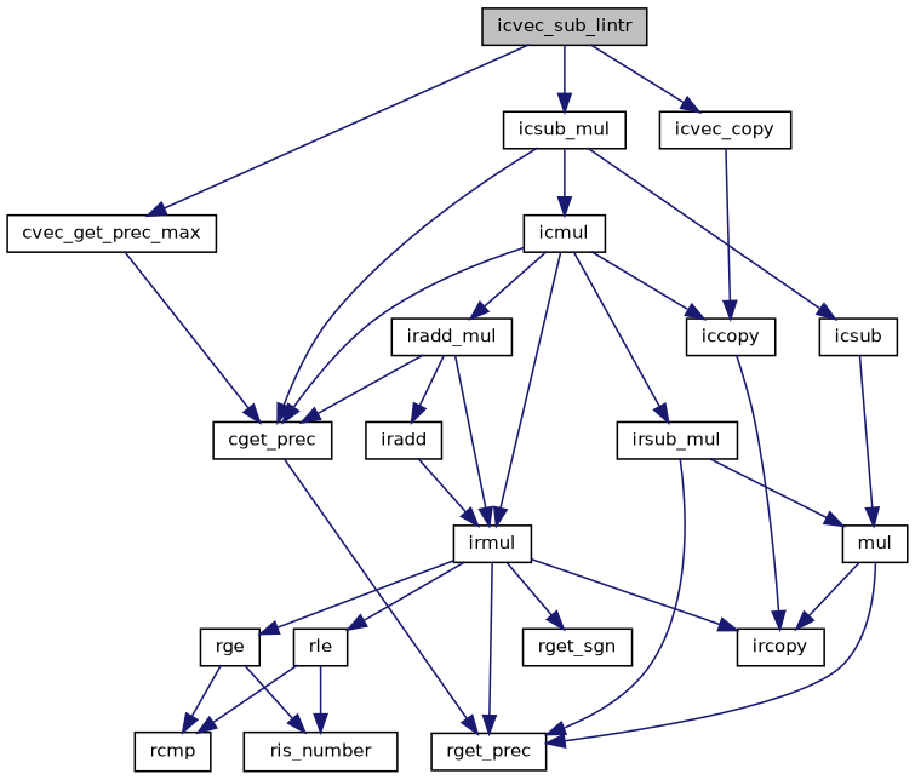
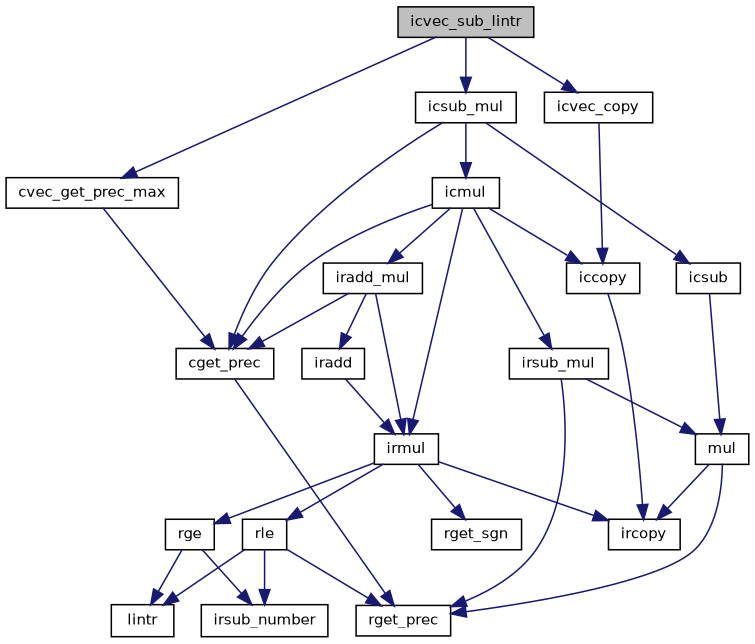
  digraph {
    rankdir=TB
    node [color=black fillcolor=white fontname=Helvetica fontsize=10 shape=record style=filled]
    edge [color=midnightblue fontname=Helvetica fontsize=10 labelfontname=Helvetica labelfontsize=10 style=solid]
    n1 [fillcolor=grey75 fontcolor=black height=0.2 label=icvec_sub_lintr width=0.4]
    n2 [height=0.2 label=cvec_get_prec_max width=0.4]
    n3 [height=0.2 label=icsub_mul width=0.4]
    n4 [height=0.2 label=icvec_copy width=0.4]
    n5 [height=0.2 label=cget_prec width=0.4]
    n6 [height=0.2 label=iccopy width=0.4]
    n7 [height=0.2 label=ircopy width=0.4]
    n8 [height=0.2 label=icmul width=0.4]
    n9 [height=0.2 label=icsub width=0.4]
    n10 [height=0.2 label=rget_prec width=0.4]
    n11 [height=0.2 label=irmul width=0.4]
    n12 [height=0.2 label=irsub_mul width=0.4]
    n13 [height=0.2 label=iradd_mul width=0.4]
    n14 [height=0.2 label=mul width=0.4]
    n15 [height=0.2 label=rget_sgn width=0.4]
    n16 [height=0.2 label=rle width=0.4]
    n17 [height=0.2 label=rge width=0.4]
    n18 [height=0.2 label=iradd width=0.4]
-   n19 [height=0.2 label=ris_number width=0.4]
-   n20 [height=0.2 label=rcmp width=0.4]
+   n19 [height=0.2 label=irsub_number width=0.4]
+   n20 [height=0.2 label=lintr width=0.4]
    n1 -> n2
    n1 -> n3
    n1 -> n4
    n2 -> n5
    n3 -> n5
    n3 -> n8
    n3 -> n9
    n4 -> n6
    n5 -> n10
    n6 -> n7
    n8 -> n5
    n8 -> n6
    n8 -> n11
    n8 -> n12
    n8 -> n13
    n9 -> n14
    n11 -> n7
-   n11 -> n10
+   n16 -> n10
    n11 -> n15
    n11 -> n16
    n11 -> n17
    n12 -> n10
    n12 -> n14
    n13 -> n5
    n13 -> n11
    n13 -> n18
    n14 -> n7
    n14 -> n10
    n16 -> n19
    n16 -> n20
    n17 -> n19
    n17 -> n20
    n18 -> n11
  }
